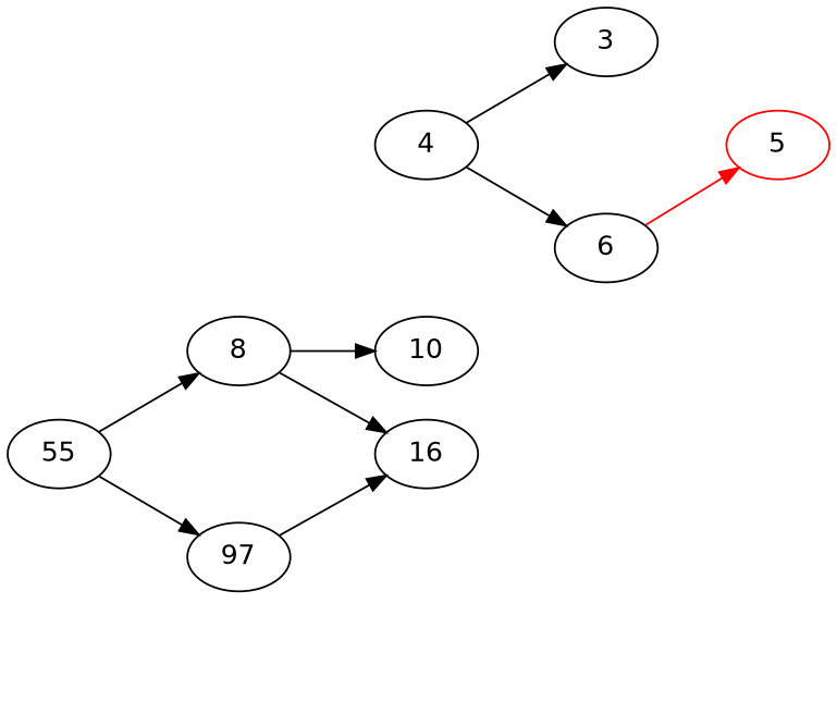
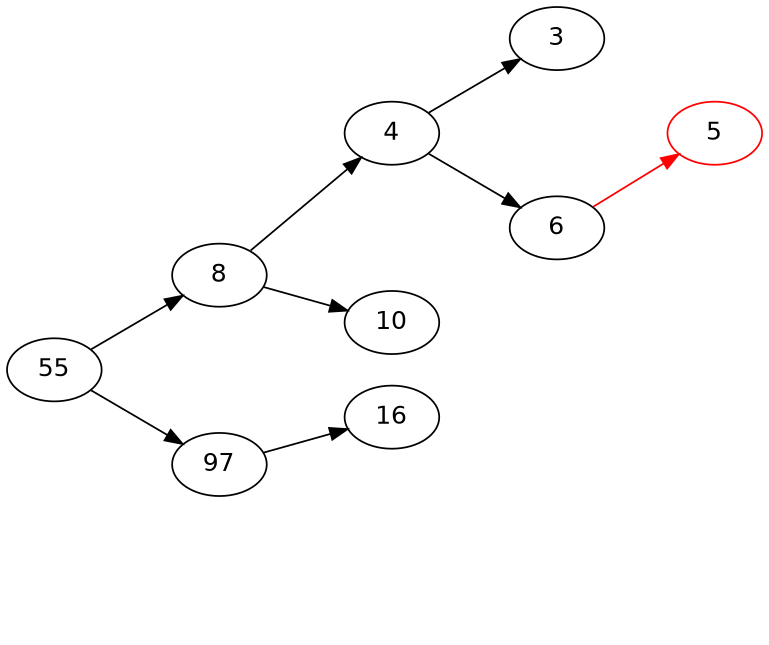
  digraph {
    fontname=Helvetica
    rankdir=LR
    node [fontname=Helvetica]
    edge [fontname=Helvetica style=invis]
    m15 [style=invis width=0.1]
    8
    n3 [label=97]
    m8 [style=invis width=0.1]
    4
    10
    m4 [style=invis width=0.1]
    3
    6
    5 [color=red]
    m6 [style=invis width=0.1]
    r6 [style=invis width=0.1]
    m17 [style=invis width=0.1]
    16
    l17 [style=invis width=0.1]
    n16 [label=55]
    subgraph sub_1 {
      rank=same
      m15
      8
      n3
    }
    subgraph sub_2 {
      rank=same
      m8
      4
      10
    }
    subgraph sub_3 {
      rank=same
      m4
      3
      6
    }
    subgraph sub_4 {
      rank=same
      5
      m6
      r6
    }
    subgraph sub_5 {
      rank=same
      m17
      16
      l17
    }
    m15 -> n3
    8 -> m15
    8 -> m8
-   8 -> 16 [style=""]
+   8 -> 4 [style=""]
    8 -> 10 [style=""]
    n3 -> m17
    n3 -> 16 [style=""]
    n3 -> l17
    m8 -> 10
    4 -> m8
    4 -> m4
    4 -> 3 [style=""]
    4 -> 6 [style=""]
    m4 -> 6
    3 -> m4
    6 -> 5 [color=red style=""]
    6 -> m6
    6 -> r6
    5 -> m6
    m6 -> r6
    m17 -> l17
    16 -> m17
    n16 -> m15
    n16 -> 8 [style=""]
    n16 -> n3 [style=""]
  }
